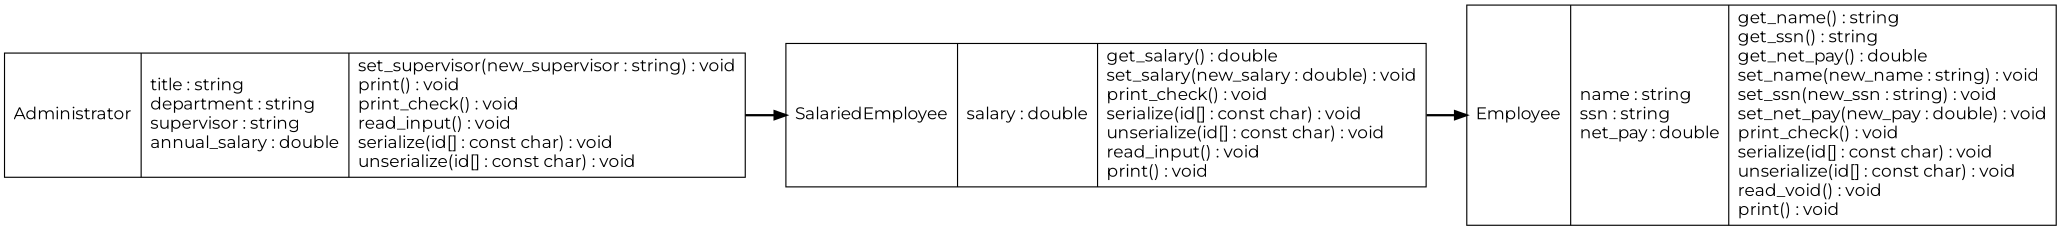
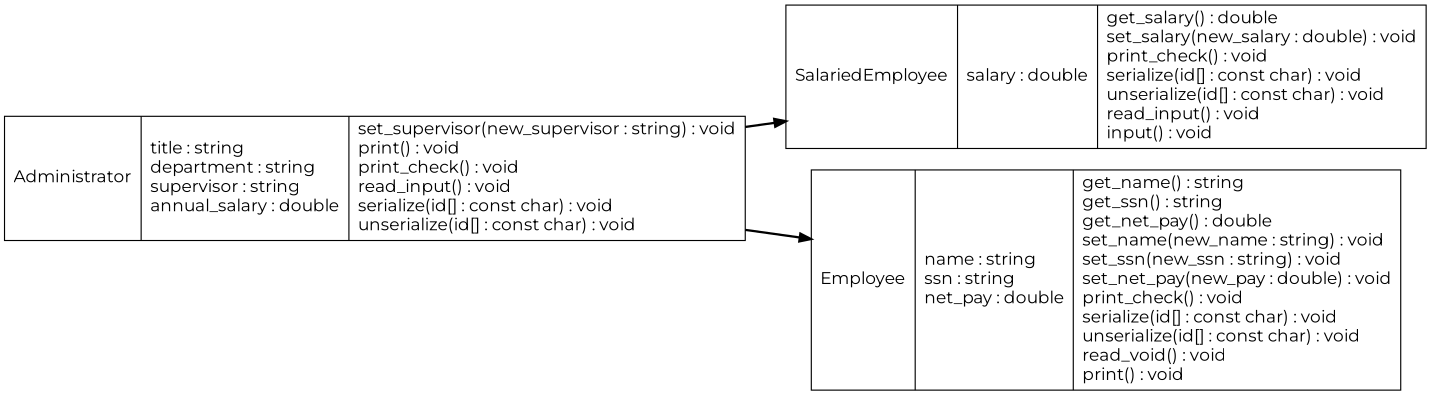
  digraph {
    fontname=Montserrat
    fontsize=15
    rankdir=LR
    node [fontname=Montserrat fontsize=15 shape=record]
    edge [fontname=Montserrat penwidth=2.0]
-   n1 [label="{SalariedEmployee|salary : double\l|get_salary() : double\lset_salary(new_salary : double) : void\lprint_check() : void\lserialize(id[] : const char) : void\lunserialize(id[] : const char) : void\lread_input() : void\lprint() : void\l}"]
+   n1 [label="{SalariedEmployee|salary : double\l|get_salary() : double\lset_salary(new_salary : double) : void\lprint_check() : void\lserialize(id[] : const char) : void\lunserialize(id[] : const char) : void\lread_input() : void\linput() : void\l}"]
    n2 [label="{Employee|name : string\lssn : string\lnet_pay : double\l|get_name() : string\lget_ssn() : string\lget_net_pay() : double\lset_name(new_name : string) : void\lset_ssn(new_ssn : string) : void\lset_net_pay(new_pay : double) : void\lprint_check() : void\lserialize(id[] : const char) : void\lunserialize(id[] : const char) : void\lread_void() : void\lprint() : void\l}"]
    n3 [label="{Administrator|title : string\ldepartment : string\lsupervisor : string\lannual_salary : double\l|set_supervisor(new_supervisor : string) : void\lprint() : void\lprint_check() : void\lread_input() : void\lserialize(id[] : const char) : void\lunserialize(id[] : const char) : void\l}"]
-   n1 -> n2
+   n3 -> n2
    n3 -> n1
  }
